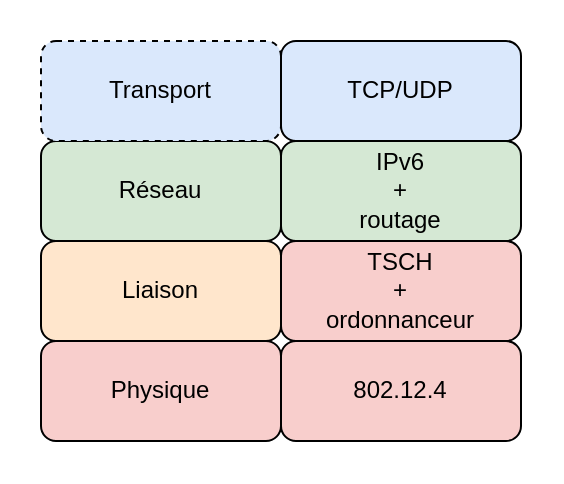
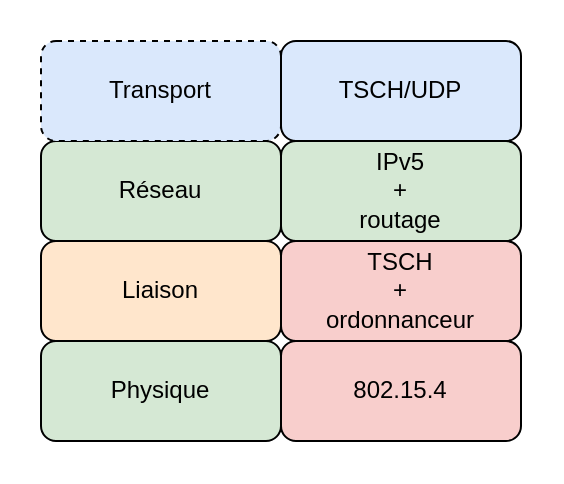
  <mxCell id="0" />
  <mxCell id="1" parent="0" />
- <mxCell id="2" value="Physique" style="rounded=1;whiteSpace=wrap;html=1;fillColor=#f8cecc;glass=0;shadow=0;sketch=0;" vertex="1" parent="1"><mxGeometry x="20" y="170" width="120" height="50" as="geometry" /></mxCell>
+ <mxCell id="2" value="Physique" style="rounded=1;whiteSpace=wrap;html=1;fillColor=#d5e8d4;glass=0;shadow=0;sketch=0;" vertex="1" parent="1"><mxGeometry x="20" y="170" width="120" height="50" as="geometry" /></mxCell>
  <mxCell id="3" value="Liaison" style="rounded=1;whiteSpace=wrap;html=1;fillColor=#ffe6cc;glass=0;shadow=0;sketch=0;" vertex="1" parent="1"><mxGeometry x="20" y="120" width="120" height="50" as="geometry" /></mxCell>
  <mxCell id="4" value="Réseau" style="rounded=1;whiteSpace=wrap;html=1;fillColor=#d5e8d4;glass=0;shadow=0;sketch=0;" vertex="1" parent="1"><mxGeometry x="20" y="70" width="120" height="50" as="geometry" /></mxCell>
- <mxCell id="5" value="802.12.4" style="rounded=1;whiteSpace=wrap;html=1;fillColor=#f8cecc;glass=0;shadow=0;sketch=0;" vertex="1" parent="1"><mxGeometry x="140" y="170" width="120" height="50" as="geometry" /></mxCell>
+ <mxCell id="5" value="802.15.4" style="rounded=1;whiteSpace=wrap;html=1;fillColor=#f8cecc;glass=0;shadow=0;sketch=0;" vertex="1" parent="1"><mxGeometry x="140" y="170" width="120" height="50" as="geometry" /></mxCell>
  <mxCell id="6" value="TSCH&lt;br&gt;+&lt;br&gt;ordonnanceur" style="rounded=1;whiteSpace=wrap;html=1;fillColor=#f8cecc;glass=0;shadow=0;sketch=0;" vertex="1" parent="1"><mxGeometry x="140" y="120" width="120" height="50" as="geometry" /></mxCell>
- <mxCell id="7" value="IPv6&lt;br&gt;+&lt;br&gt;routage" style="rounded=1;whiteSpace=wrap;html=1;fillColor=#d5e8d4;glass=0;shadow=0;sketch=0;" vertex="1" parent="1"><mxGeometry x="140" y="70" width="120" height="50" as="geometry" /></mxCell>
+ <mxCell id="7" value="IPv5&lt;br&gt;+&lt;br&gt;routage" style="rounded=1;whiteSpace=wrap;html=1;fillColor=#d5e8d4;glass=0;shadow=0;sketch=0;" vertex="1" parent="1"><mxGeometry x="140" y="70" width="120" height="50" as="geometry" /></mxCell>
  <mxCell id="8" value="Transport" style="rounded=1;whiteSpace=wrap;html=1;fillColor=#dae8fc;glass=0;shadow=0;sketch=0;dashed=1;" vertex="1" parent="1"><mxGeometry x="20" y="20" width="120" height="50" as="geometry" /></mxCell>
- <mxCell id="9" value="TCP/UDP" style="rounded=1;whiteSpace=wrap;html=1;fillColor=#dae8fc;glass=0;shadow=0;sketch=0;" vertex="1" parent="1"><mxGeometry x="140" y="20" width="120" height="50" as="geometry" /></mxCell>
+ <mxCell id="9" value="TSCH/UDP" style="rounded=1;whiteSpace=wrap;html=1;fillColor=#dae8fc;glass=0;shadow=0;sketch=0;" vertex="1" parent="1"><mxGeometry x="140" y="20" width="120" height="50" as="geometry" /></mxCell>
